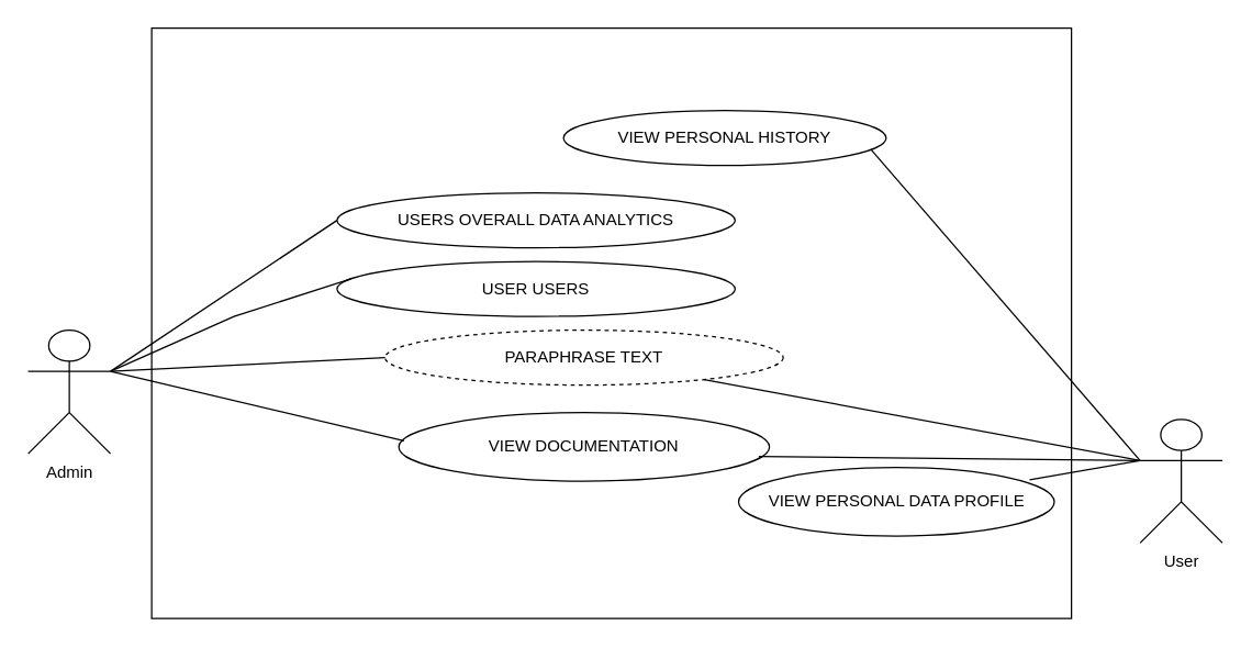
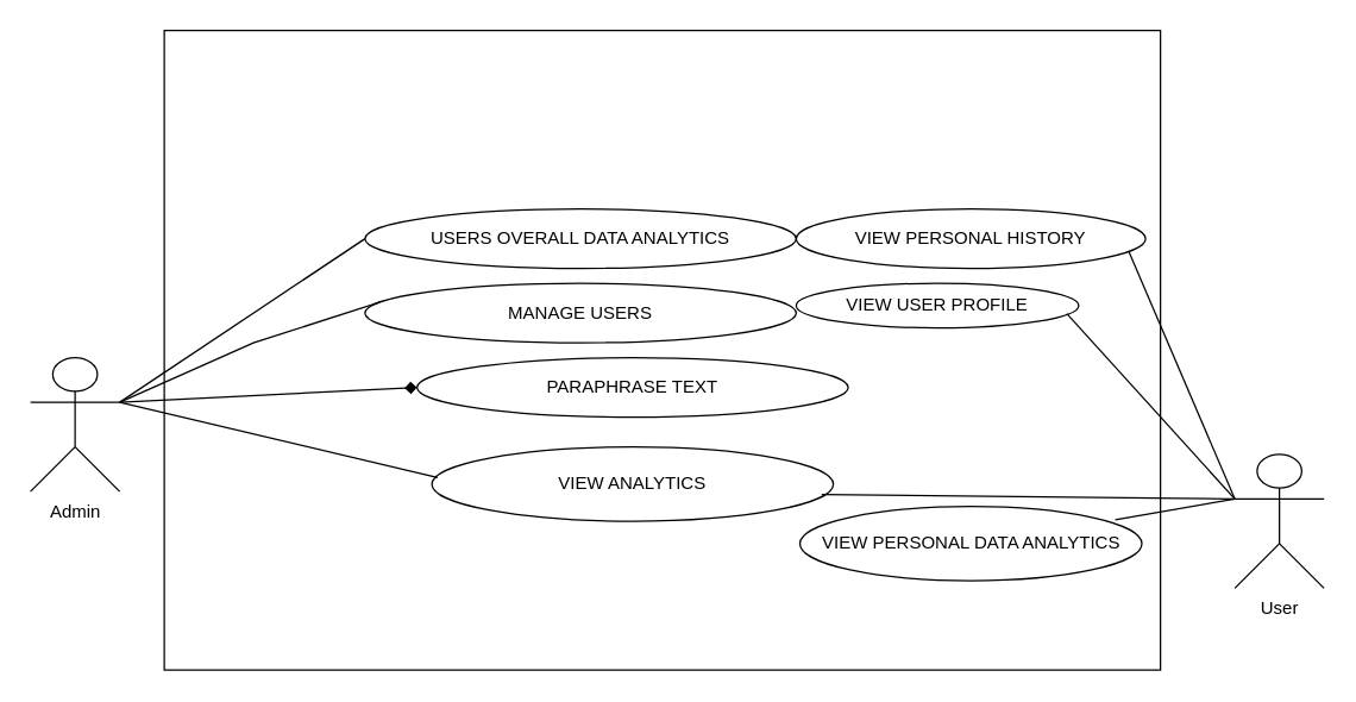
  <mxCell id="0" />
  <mxCell id="1" parent="0" />
  <mxCell id="2" value="" style="rounded=0;whiteSpace=wrap;html=1;" vertex="1" parent="1"><mxGeometry x="110" y="20" width="670" height="430" as="geometry" /></mxCell>
  <mxCell id="3" value="Admin" style="shape=umlActor;verticalLabelPosition=bottom;verticalAlign=top;html=1;outlineConnect=0;" vertex="1" parent="1"><mxGeometry x="20" y="240" width="60" height="90" as="geometry" /></mxCell>
  <mxCell id="4" value="User" style="shape=umlActor;verticalLabelPosition=bottom;verticalAlign=top;html=1;outlineConnect=0;" vertex="1" parent="1"><mxGeometry x="830" y="305" width="60" height="90" as="geometry" /></mxCell>
  <mxCell id="5" value="USERS OVERALL DATA ANALYTICS" style="ellipse;whiteSpace=wrap;html=1;" vertex="1" parent="1"><mxGeometry x="245" y="140" width="290" height="40" as="geometry" /></mxCell>
  <mxCell id="6" value="" style="endArrow=none;html=1;rounded=0;entryX=0;entryY=0.5;entryDx=0;entryDy=0;" edge="1" parent="1" target="5"><mxGeometry width="50" height="50" relative="1" as="geometry"><mxPoint x="80" y="270" as="sourcePoint" /><mxPoint x="130" y="200" as="targetPoint" /></mxGeometry></mxCell>
- <mxCell id="7" value="PARAPHRASE TEXT" style="ellipse;whiteSpace=wrap;html=1;dashed=1;" vertex="1" parent="1"><mxGeometry x="280" y="240" width="290" height="40" as="geometry" /></mxCell>
- <mxCell id="8" value="" style="endArrow=none;html=1;rounded=0;exitX=1;exitY=0.333;exitDx=0;exitDy=0;exitPerimeter=0;entryX=0;entryY=0.5;entryDx=0;entryDy=0;" edge="1" parent="1" source="3" target="7"><mxGeometry width="50" height="50" relative="1" as="geometry"><mxPoint x="450" y="160" as="sourcePoint" /><mxPoint x="500" y="110" as="targetPoint" /></mxGeometry></mxCell>
- <mxCell id="9" value="" style="endArrow=none;html=1;rounded=0;entryX=0;entryY=0.333;entryDx=0;entryDy=0;entryPerimeter=0;" edge="1" parent="1" source="7" target="4"><mxGeometry width="50" height="50" relative="1" as="geometry"><mxPoint x="570" y="240" as="sourcePoint" /><mxPoint x="620" y="190" as="targetPoint" /></mxGeometry></mxCell>
+ <mxCell id="7" value="PARAPHRASE TEXT" style="ellipse;whiteSpace=wrap;html=1;" vertex="1" parent="1"><mxGeometry x="280" y="240" width="290" height="40" as="geometry" /></mxCell>
+ <mxCell id="8" value="" style="endArrow=diamond;html=1;rounded=0;exitX=1;exitY=0.333;exitDx=0;exitDy=0;exitPerimeter=0;entryX=0;entryY=0.5;entryDx=0;entryDy=0;" edge="1" parent="1" source="3" target="7"><mxGeometry width="50" height="50" relative="1" as="geometry"><mxPoint x="450" y="160" as="sourcePoint" /><mxPoint x="500" y="110" as="targetPoint" /></mxGeometry></mxCell>
  <mxCell id="10" style="edgeStyle=orthogonalEdgeStyle;rounded=0;orthogonalLoop=1;jettySize=auto;html=1;exitX=0.5;exitY=1;exitDx=0;exitDy=0;" edge="1" parent="1"><mxGeometry relative="1" as="geometry"><mxPoint x="390" y="190" as="sourcePoint" /><mxPoint x="390" y="190" as="targetPoint" /></mxGeometry></mxCell>
- <mxCell id="11" value="USER USERS" style="ellipse;whiteSpace=wrap;html=1;" vertex="1" parent="1"><mxGeometry x="245" y="190" width="290" height="40" as="geometry" /></mxCell>
- <mxCell id="12" value="VIEW DOCUMENTATION" style="ellipse;whiteSpace=wrap;html=1;" vertex="1" parent="1"><mxGeometry x="290" y="300" width="270" height="50" as="geometry" /></mxCell>
+ <mxCell id="11" value="MANAGE USERS" style="ellipse;whiteSpace=wrap;html=1;" vertex="1" parent="1"><mxGeometry x="245" y="190" width="290" height="40" as="geometry" /></mxCell>
+ <mxCell id="12" value="VIEW ANALYTICS" style="ellipse;whiteSpace=wrap;html=1;" vertex="1" parent="1"><mxGeometry x="290" y="300" width="270" height="50" as="geometry" /></mxCell>
  <mxCell id="13" value="" style="endArrow=none;html=1;rounded=0;entryX=0.014;entryY=0.411;entryDx=0;entryDy=0;entryPerimeter=0;" edge="1" parent="1" target="12"><mxGeometry width="50" height="50" relative="1" as="geometry"><mxPoint x="80" y="270" as="sourcePoint" /><mxPoint x="130" y="220" as="targetPoint" /></mxGeometry></mxCell>
  <mxCell id="14" value="" style="endArrow=none;html=1;rounded=0;entryX=0.95;entryY=0.689;entryDx=0;entryDy=0;entryPerimeter=0;exitX=0;exitY=0.333;exitDx=0;exitDy=0;exitPerimeter=0;" edge="1" parent="1" source="4" target="17"><mxGeometry width="50" height="50" relative="1" as="geometry"><mxPoint x="820" y="240" as="sourcePoint" /><mxPoint x="780" y="120" as="targetPoint" /></mxGeometry></mxCell>
  <mxCell id="15" value="" style="endArrow=none;html=1;rounded=0;entryX=0;entryY=0.333;entryDx=0;entryDy=0;entryPerimeter=0;exitX=0.971;exitY=0.641;exitDx=0;exitDy=0;exitPerimeter=0;" edge="1" parent="1" source="12" target="4"><mxGeometry width="50" height="50" relative="1" as="geometry"><mxPoint x="550" y="360" as="sourcePoint" /><mxPoint x="600" y="310" as="targetPoint" /></mxGeometry></mxCell>
  <mxCell id="16" value="" style="endArrow=none;html=1;rounded=0;entryX=0.035;entryY=0.316;entryDx=0;entryDy=0;entryPerimeter=0;" edge="1" parent="1" target="11"><mxGeometry width="50" height="50" relative="1" as="geometry"><mxPoint x="80" y="270" as="sourcePoint" /><mxPoint x="140" y="185" as="targetPoint" /><Array as="points"><mxPoint x="170" y="230" /></Array></mxGeometry></mxCell>
- <mxCell id="17" value="VIEW PERSONAL HISTORY" style="ellipse;whiteSpace=wrap;html=1;" vertex="1" parent="1"><mxGeometry x="410" y="80" width="235" height="40" as="geometry" /></mxCell>
- <mxCell id="20" value="VIEW PERSONAL DATA PROFILE" style="ellipse;whiteSpace=wrap;html=1;" vertex="1" parent="1"><mxGeometry x="537.5" y="340" width="230" height="50" as="geometry" /></mxCell>
+ <mxCell id="17" value="VIEW PERSONAL HISTORY" style="ellipse;whiteSpace=wrap;html=1;" vertex="1" parent="1"><mxGeometry x="535" y="140" width="235" height="40" as="geometry" /></mxCell>
+ <mxCell id="18" value="VIEW USER PROFILE" style="ellipse;whiteSpace=wrap;html=1;" vertex="1" parent="1"><mxGeometry x="535" y="190" width="190" height="30" as="geometry" /></mxCell>
+ <mxCell id="19" value="" style="endArrow=none;html=1;rounded=0;exitX=0.958;exitY=0.682;exitDx=0;exitDy=0;exitPerimeter=0;entryX=0;entryY=0.333;entryDx=0;entryDy=0;entryPerimeter=0;" edge="1" parent="1" source="18" target="4"><mxGeometry width="50" height="50" relative="1" as="geometry"><mxPoint x="730" y="220" as="sourcePoint" /><mxPoint x="820" y="250" as="targetPoint" /></mxGeometry></mxCell>
+ <mxCell id="20" value="VIEW PERSONAL DATA ANALYTICS" style="ellipse;whiteSpace=wrap;html=1;" vertex="1" parent="1"><mxGeometry x="537.5" y="340" width="230" height="50" as="geometry" /></mxCell>
  <mxCell id="21" value="" style="endArrow=none;html=1;rounded=0;exitX=0.922;exitY=0.18;exitDx=0;exitDy=0;exitPerimeter=0;entryX=0;entryY=0.333;entryDx=0;entryDy=0;entryPerimeter=0;" edge="1" parent="1" source="20" target="4"><mxGeometry width="50" height="50" relative="1" as="geometry"><mxPoint x="450" y="210" as="sourcePoint" /><mxPoint x="820" y="250" as="targetPoint" /></mxGeometry></mxCell>
